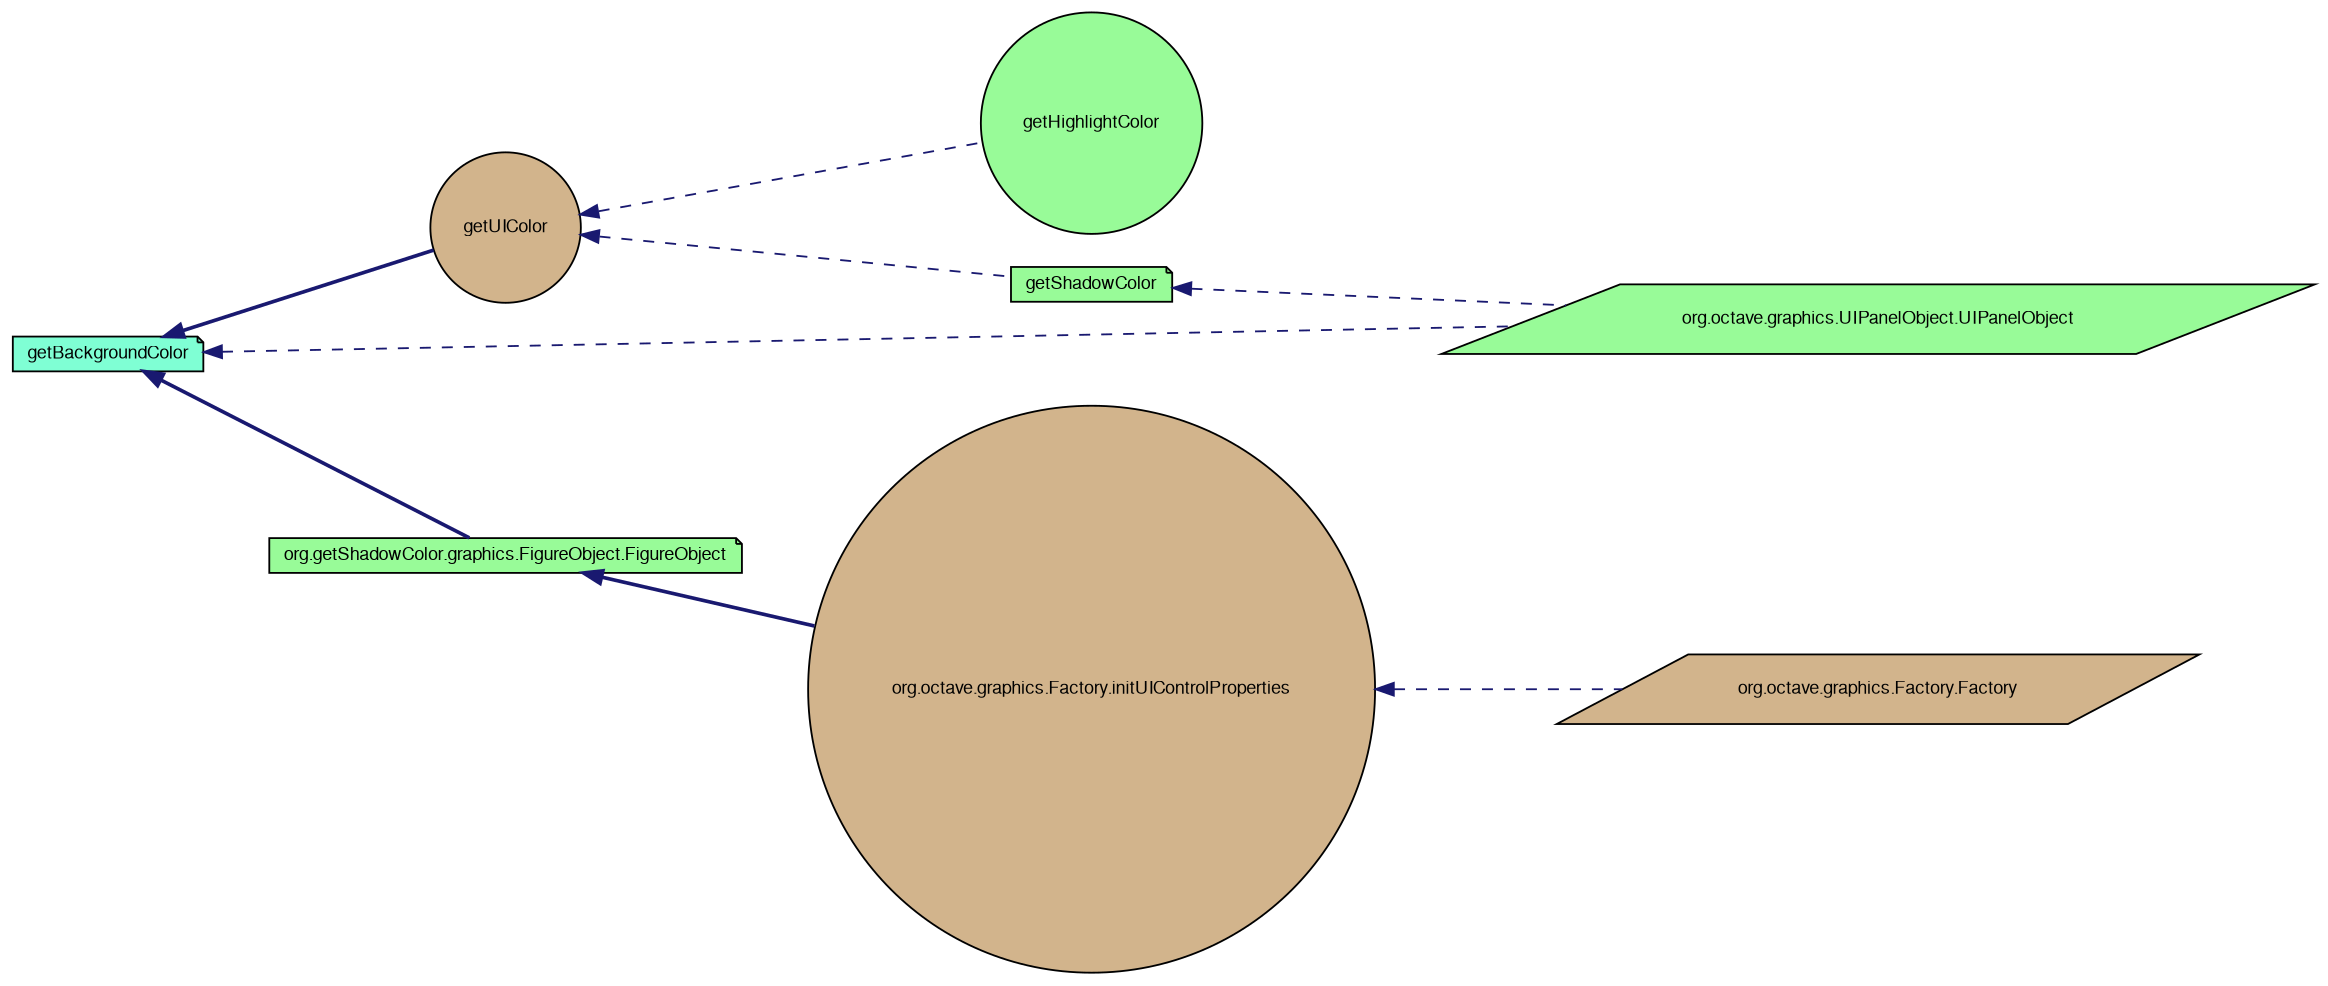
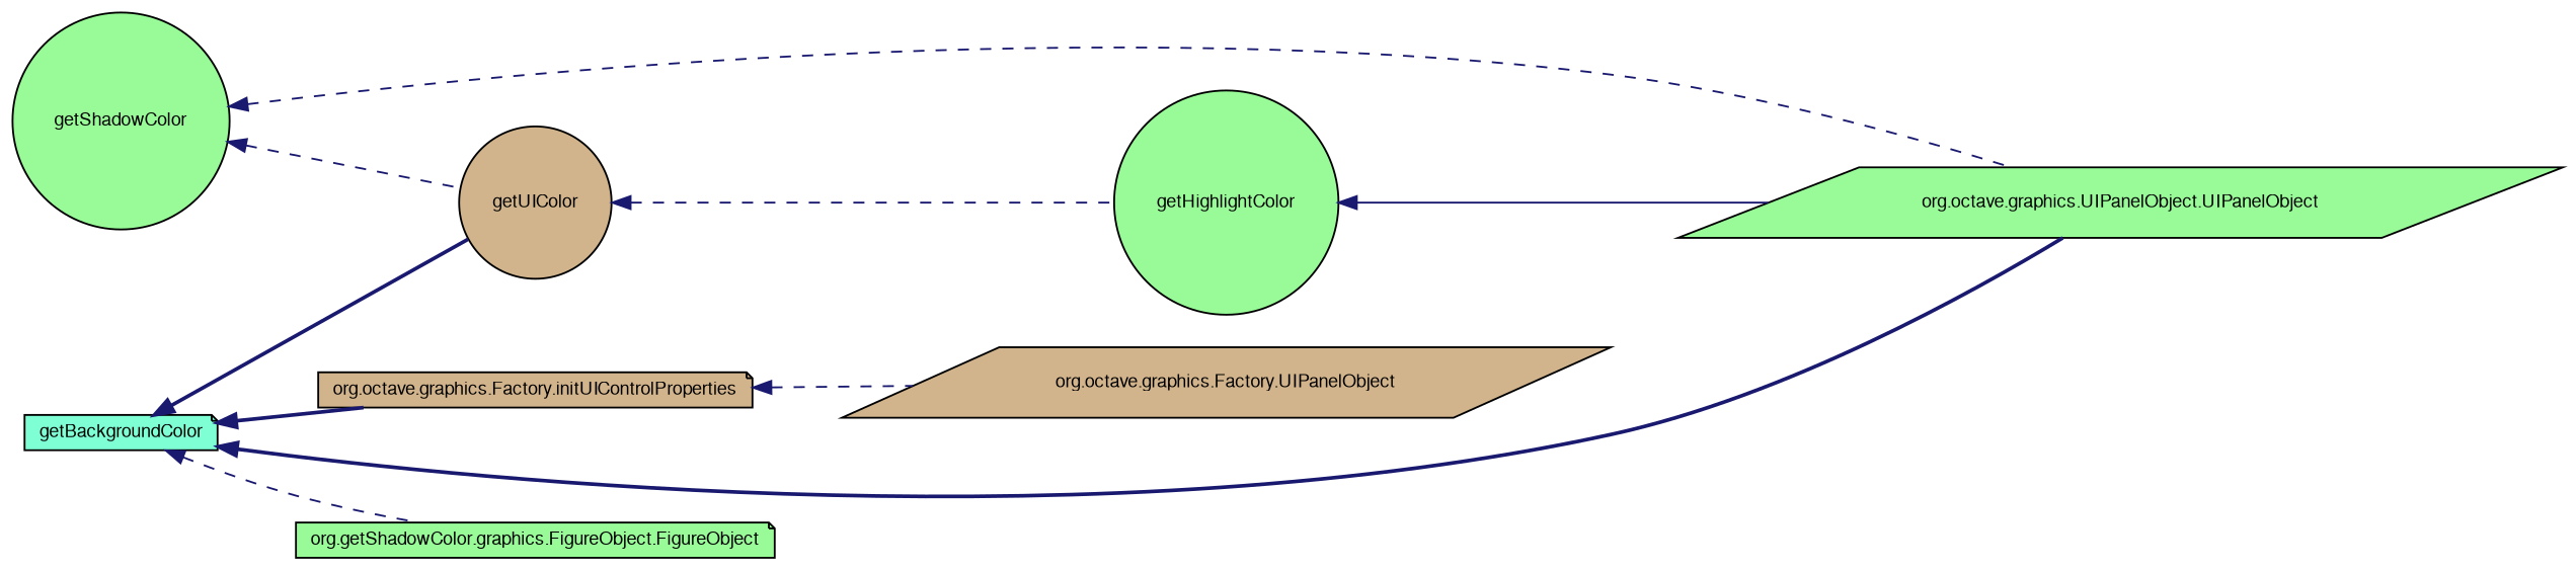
  digraph {
    rankdir=LR
    node [color=black fillcolor=palegreen fontname=FreeSans fontsize=10 shape=circle style=filled]
    edge [color=midnightblue dir=back fontname=FreeSans fontsize=10 labelfontname=FreeSans labelfontsize=10 style=dashed]
    n1 [fillcolor=tan fontcolor=black height=0.2 label=getUIColor width=0.4]
    n2 [height=0.2 label=getHighlightColor width=0.4]
-   n3 [height=0.2 label=getShadowColor shape=note width=0.4]
+   n3 [height=0.2 label=getShadowColor width=0.4]
    n4 [fillcolor=aquamarine height=0.2 label=getBackgroundColor shape=note width=0.4]
    n5 [height=0.2 label="org.getShadowColor.graphics.FigureObject.FigureObject" shape=note width=0.4]
-   n6 [fillcolor=tan height=0.2 label="org.octave.graphics.Factory.initUIControlProperties" width=0.4]
+   n6 [fillcolor=tan height=0.2 label="org.octave.graphics.Factory.initUIControlProperties" shape=note width=0.4]
    n7 [height=0.2 label="org.octave.graphics.UIPanelObject.UIPanelObject" shape=parallelogram width=0.4]
-   n8 [fillcolor=tan height=0.2 label="org.octave.graphics.Factory.Factory" shape=parallelogram width=0.4]
+   n8 [fillcolor=tan height=0.2 label="org.octave.graphics.Factory.UIPanelObject" shape=parallelogram width=0.4]
    n1 -> n2
-   n1 -> n3
+   n3 -> n1
+   n2 -> n7 [style=solid]
    n3 -> n7
    n4 -> n1 [style=bold]
-   n4 -> n5 [style=bold]
-   n5 -> n6 [style=bold]
-   n4 -> n7
+   n4 -> n5
+   n4 -> n6 [style=bold]
+   n4 -> n7 [style=bold]
    n6 -> n8
  }
